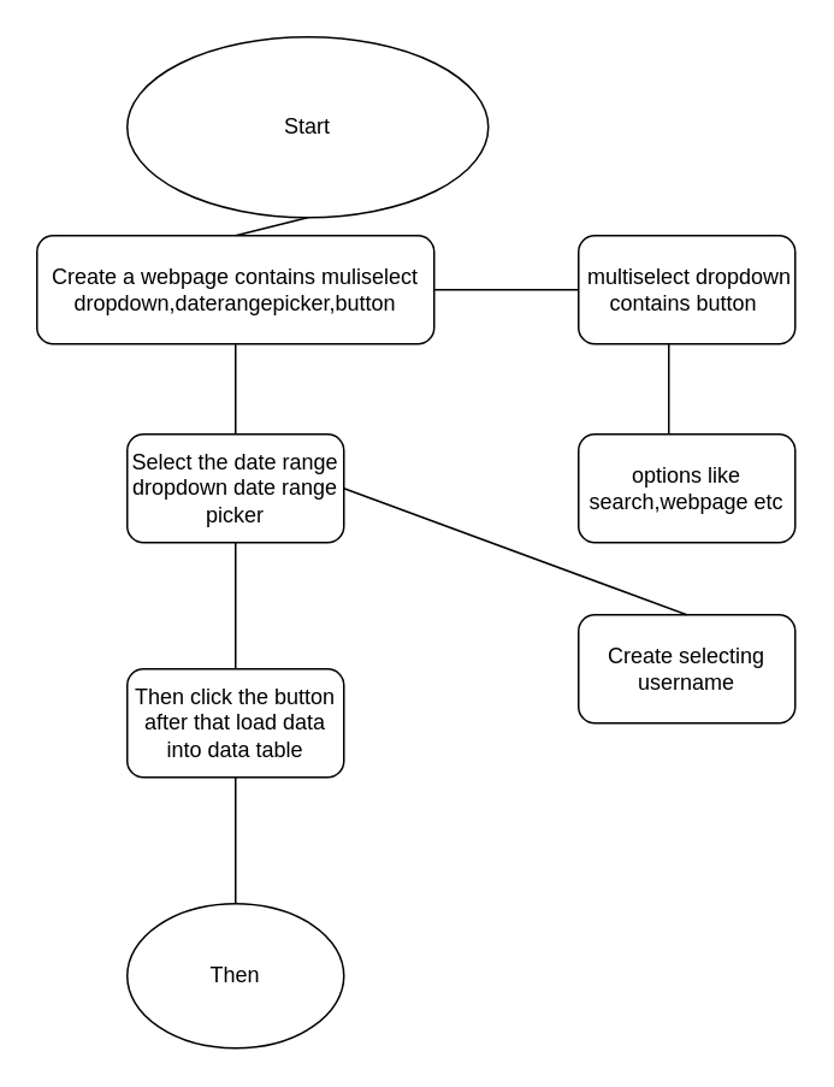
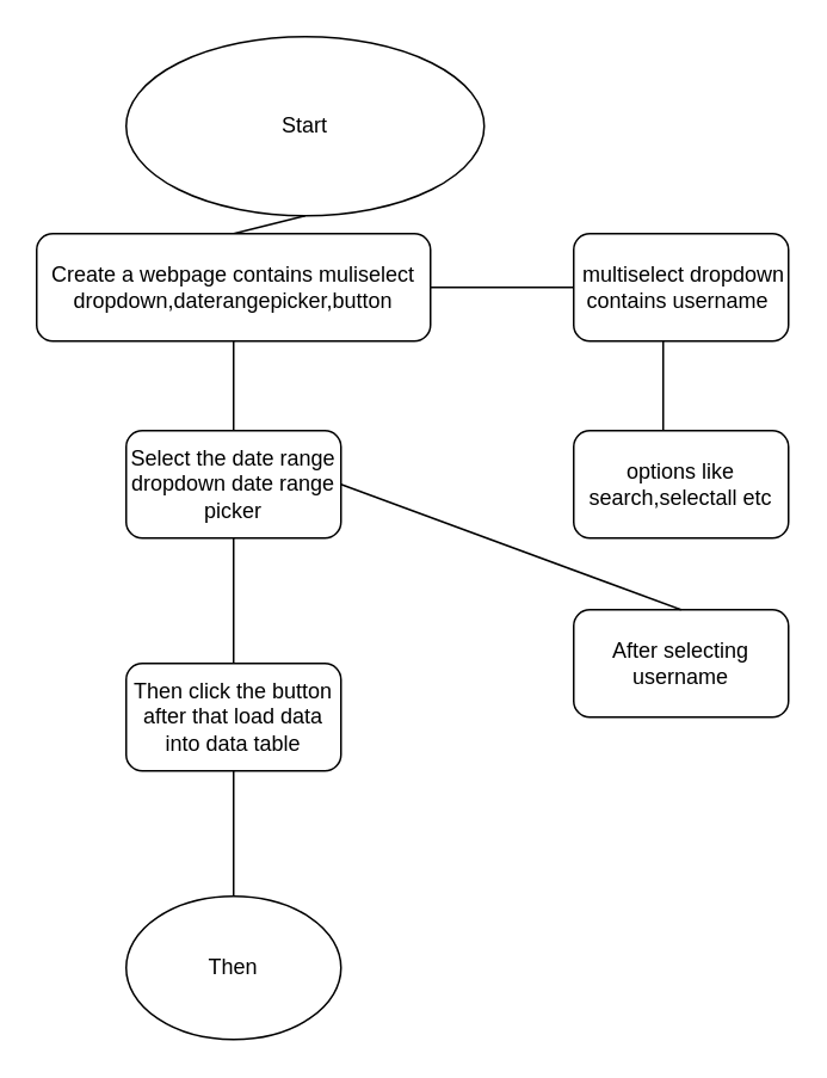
  <mxCell id="0" />
  <mxCell id="1" parent="0" />
  <mxCell id="2" value="Start" style="ellipse;whiteSpace=wrap;html=1;" vertex="1" parent="1"><mxGeometry x="70" y="20" width="200" height="100" as="geometry" /></mxCell>
  <mxCell id="3" value="" style="endArrow=none;html=1;entryX=0.5;entryY=1;entryDx=0;entryDy=0;exitX=0.5;exitY=0;exitDx=0;exitDy=0;" edge="1" parent="1" target="2"><mxGeometry width="50" height="50" relative="1" as="geometry"><mxPoint x="130" y="130" as="sourcePoint" /><mxPoint x="180" y="260" as="targetPoint" /><Array as="points" /></mxGeometry></mxCell>
  <mxCell id="4" value="" style="endArrow=none;html=1;entryX=0.5;entryY=1;entryDx=0;entryDy=0;exitX=0.5;exitY=0;exitDx=0;exitDy=0;" edge="1" parent="1"><mxGeometry width="50" height="50" relative="1" as="geometry"><mxPoint x="130" y="250" as="sourcePoint" /><mxPoint x="130" y="190" as="targetPoint" /></mxGeometry></mxCell>
  <mxCell id="5" value="Then" style="ellipse;whiteSpace=wrap;html=1;" vertex="1" parent="1"><mxGeometry x="70" y="500" width="120" height="80" as="geometry" /></mxCell>
  <mxCell id="6" value="" style="endArrow=none;html=1;exitX=0.5;exitY=0;exitDx=0;exitDy=0;" edge="1" parent="1" source="5" target="15"><mxGeometry width="50" height="50" relative="1" as="geometry"><mxPoint x="130" y="280" as="sourcePoint" /><mxPoint x="130" y="450" as="targetPoint" /></mxGeometry></mxCell>
  <mxCell id="7" value="" style="endArrow=none;html=1;exitX=1;exitY=0.5;exitDx=0;exitDy=0;entryX=0;entryY=0.5;entryDx=0;entryDy=0;" edge="1" parent="1" source="8" target="10"><mxGeometry width="50" height="50" relative="1" as="geometry"><mxPoint x="190" y="280" as="sourcePoint" /><mxPoint x="260" y="280" as="targetPoint" /><Array as="points"><mxPoint x="280" y="160" /></Array></mxGeometry></mxCell>
  <mxCell id="8" value="Create a webpage contains muliselect dropdown,daterangepicker,button" style="rounded=1;whiteSpace=wrap;html=1;" vertex="1" parent="1"><mxGeometry x="20" y="130" width="220" height="60" as="geometry" /></mxCell>
  <mxCell id="9" value="Select the date range dropdown date range picker" style="rounded=1;whiteSpace=wrap;html=1;" vertex="1" parent="1"><mxGeometry x="70" y="240" width="120" height="60" as="geometry" /></mxCell>
- <mxCell id="10" value="&amp;nbsp;multiselect dropdown contains button&amp;nbsp;" style="rounded=1;whiteSpace=wrap;html=1;" vertex="1" parent="1"><mxGeometry x="320" y="130" width="120" height="60" as="geometry" /></mxCell>
- <mxCell id="11" value="options like search,webpage etc" style="rounded=1;whiteSpace=wrap;html=1;" vertex="1" parent="1"><mxGeometry x="320" y="240" width="120" height="60" as="geometry" /></mxCell>
+ <mxCell id="10" value="&amp;nbsp;multiselect dropdown contains username&amp;nbsp;" style="rounded=1;whiteSpace=wrap;html=1;" vertex="1" parent="1"><mxGeometry x="320" y="130" width="120" height="60" as="geometry" /></mxCell>
+ <mxCell id="11" value="options like search,selectall etc" style="rounded=1;whiteSpace=wrap;html=1;" vertex="1" parent="1"><mxGeometry x="320" y="240" width="120" height="60" as="geometry" /></mxCell>
  <mxCell id="12" value="" style="endArrow=none;html=1;" edge="1" parent="1"><mxGeometry width="50" height="50" relative="1" as="geometry"><mxPoint x="370" y="240" as="sourcePoint" /><mxPoint x="370" y="190" as="targetPoint" /><Array as="points"><mxPoint x="370" y="190" /></Array></mxGeometry></mxCell>
- <mxCell id="13" value="Create selecting username" style="rounded=1;whiteSpace=wrap;html=1;" vertex="1" parent="1"><mxGeometry x="320" y="340" width="120" height="60" as="geometry" /></mxCell>
+ <mxCell id="13" value="After selecting username" style="rounded=1;whiteSpace=wrap;html=1;" vertex="1" parent="1"><mxGeometry x="320" y="340" width="120" height="60" as="geometry" /></mxCell>
  <mxCell id="14" value="" style="endArrow=none;html=1;entryX=1;entryY=0.5;entryDx=0;entryDy=0;" edge="1" parent="1" target="9"><mxGeometry width="50" height="50" relative="1" as="geometry"><mxPoint x="380" y="340" as="sourcePoint" /><mxPoint x="180" y="300" as="targetPoint" /></mxGeometry></mxCell>
  <mxCell id="15" value="Then click the button&lt;br&gt;after that load data into data table" style="rounded=1;whiteSpace=wrap;html=1;" vertex="1" parent="1"><mxGeometry x="70" y="370" width="120" height="60" as="geometry" /></mxCell>
  <mxCell id="16" value="" style="endArrow=none;html=1;exitX=0.5;exitY=0;exitDx=0;exitDy=0;entryX=0.5;entryY=1;entryDx=0;entryDy=0;" edge="1" parent="1" source="15" target="9"><mxGeometry width="50" height="50" relative="1" as="geometry"><mxPoint x="130" y="330" as="sourcePoint" /><mxPoint x="180" y="280" as="targetPoint" /></mxGeometry></mxCell>
